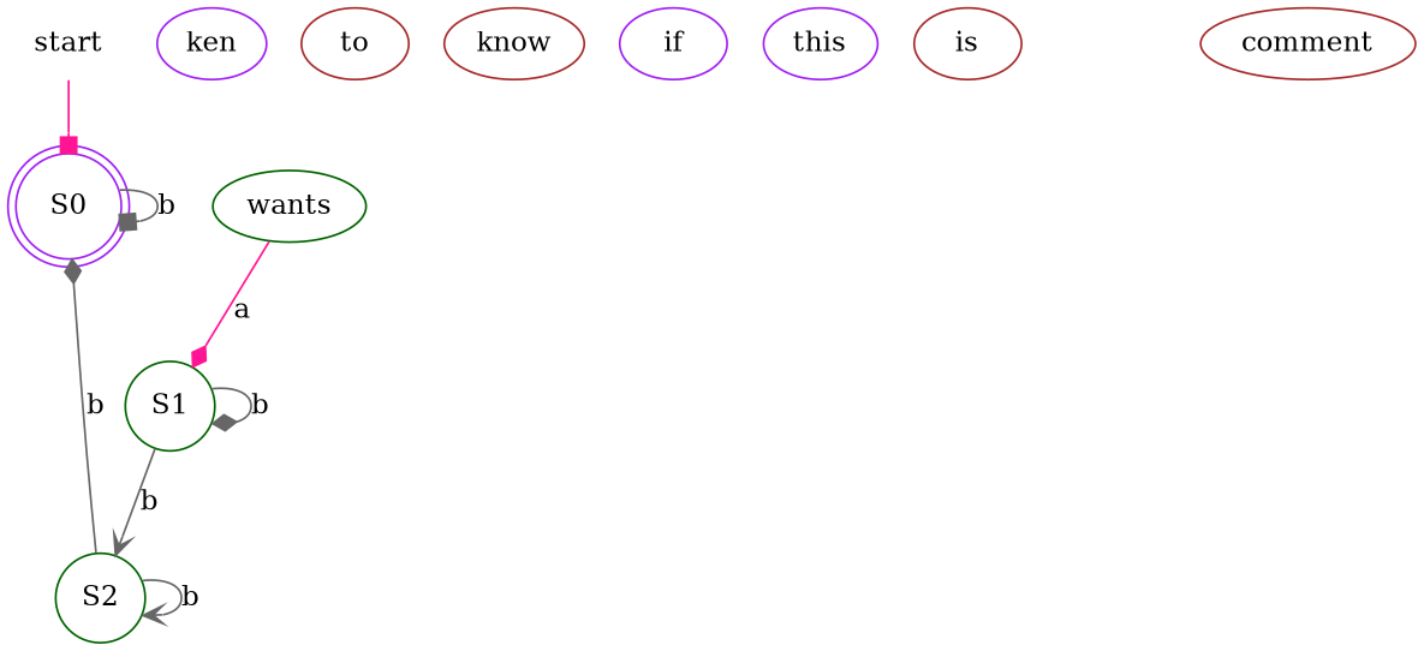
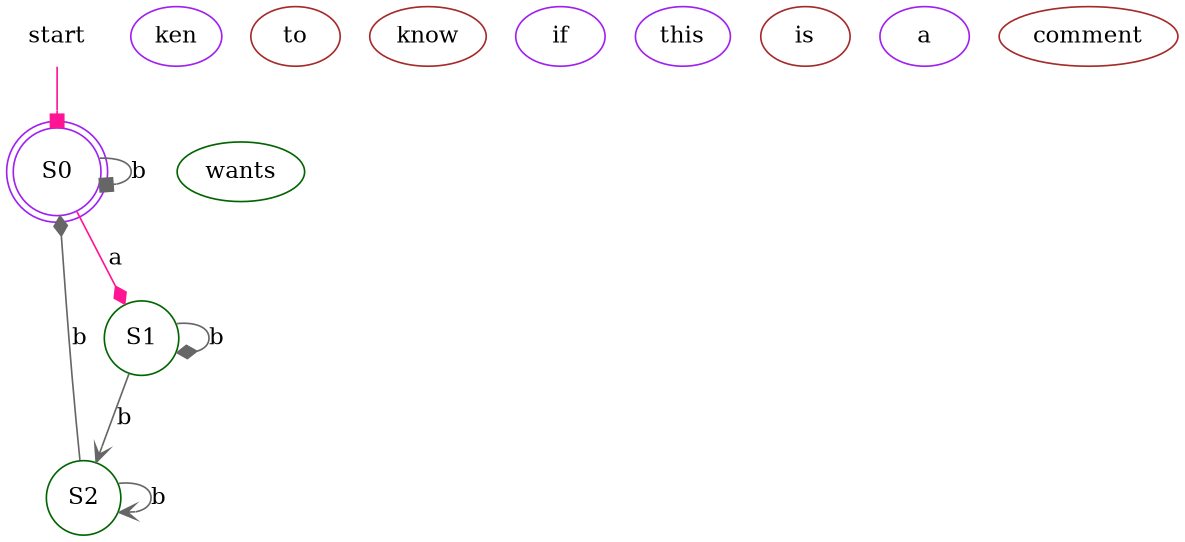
  digraph {
    rankdir=TB
    node [color=purple]
    edge [arrowhead=diamond color=gray40]
    n1 [color=darkgreen label=start shape=plaintext]
    n2 [label=S0 shape=doublecircle]
    n3 [color=darkgreen label=S1 shape=circle]
    n4 [color=darkgreen label=S2 shape=circle]
    ken
    wants [color=darkgreen]
    to [color=brown]
    know [color=brown]
    if
    this
    is [color=brown]
+   a
    comment [color=brown]
    n1 -> n2 [arrowhead=box color=deeppink]
    n2 -> n2 [arrowhead=box label=b]
-   wants -> n3 [color=deeppink label=a]
+   n2 -> n3 [color=deeppink label=a]
    n3 -> n3 [label=b]
    n3 -> n4 [arrowhead=vee label=b]
    n4 -> n2 [label=b]
    n4 -> n4 [arrowhead=vee label=b]
  }
